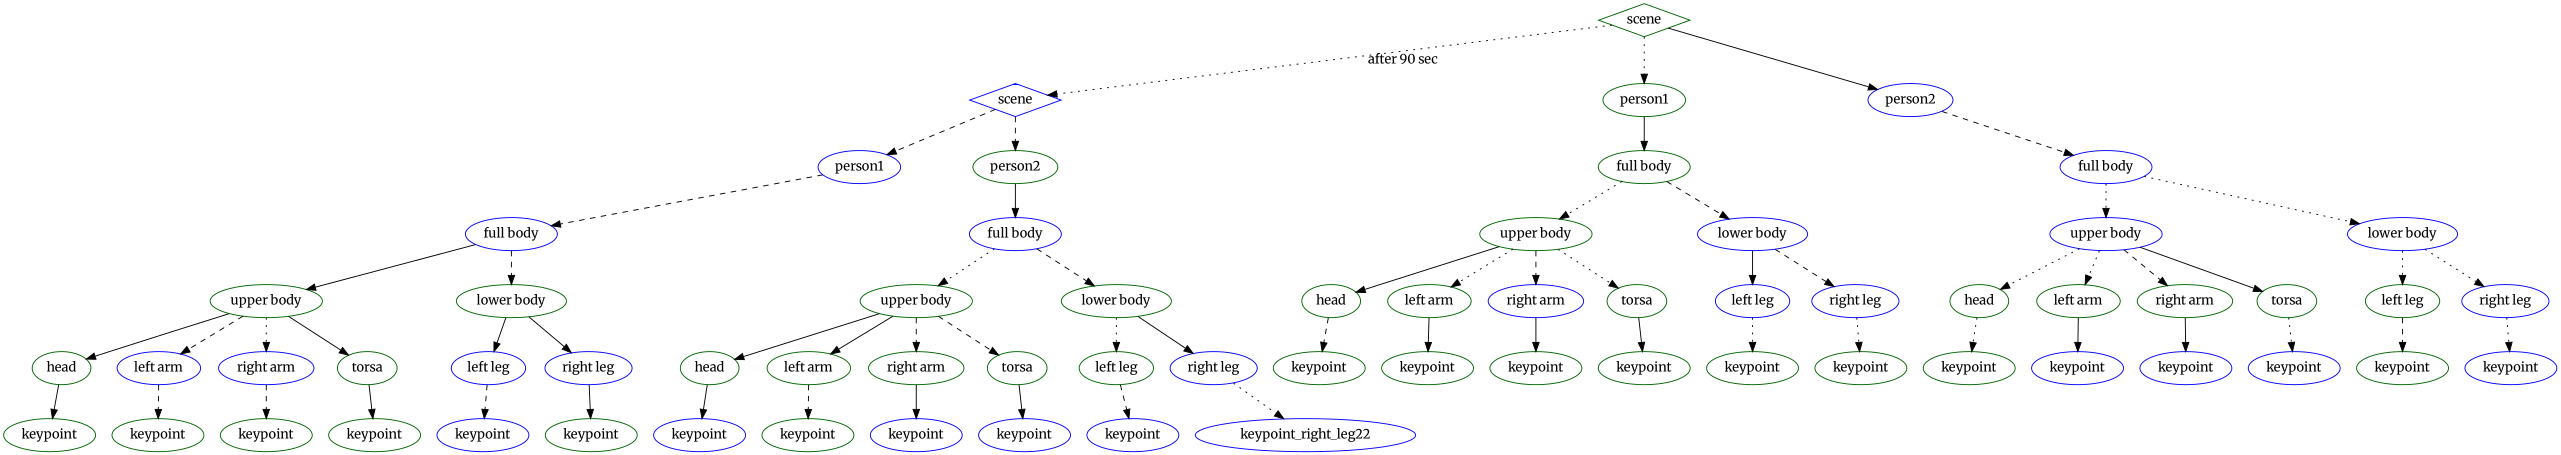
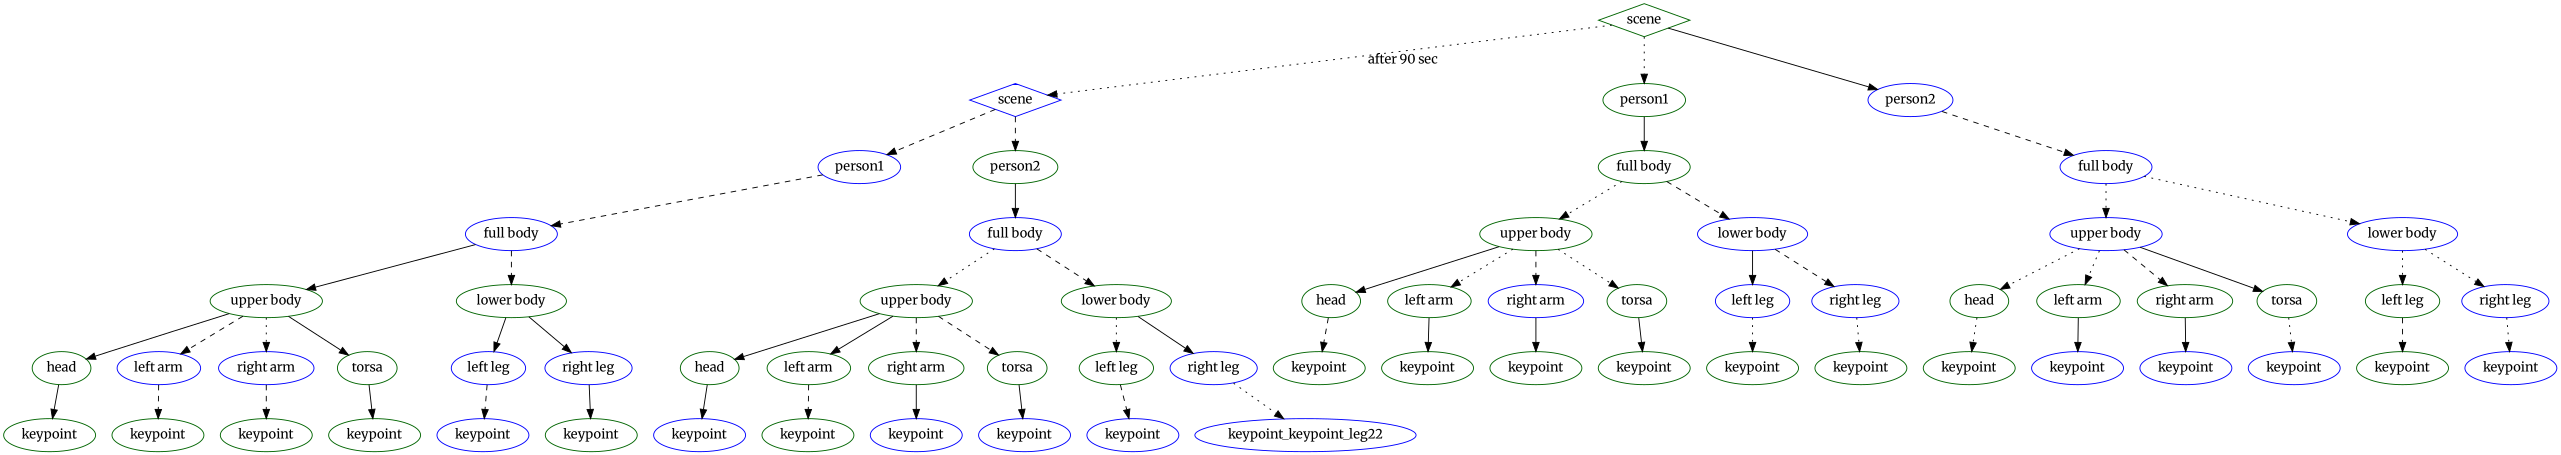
  digraph {
    fontname=Merriweather
    node [shape=oval color=darkgreen fontname=Merriweather beta=0]
    edge [style=solid fontname=Merriweather]
    n1 [label=scene shape=diamond beta=""]
    n2 [label=scene shape=diamond color=blue beta=""]
    n3 [action=sitting age=30 alpha=0.4 beta=0.6 cloth_style=half_sleeve gamma=0.2 gender=male glass=no hair_style=short hat=no label=person1]
    n4 [action=sitting age=30 alpha=0.35 beta=0.51 cloth_style=half_sleeve gamma=0.15 gender=female glass=no hair_style=short hat=no label=person2 color=blue]
    n5 [action=sitting age=30 alpha=0.4 beta=0.6 cloth_style=half_sleeve gamma=0.2 gender=male glass=no hair_style=short hat=no label=person1 color=blue]
    n6 [action=sitting age=30 alpha=0.35 beta=0.51 cloth_style=half_sleeve gamma=0.15 gender=female glass=no hair_style=short hat=no label=person2]
    n7 [action=sitting age=30 alpha=0.4 beta=0.42 cloth_style=half_sleeve gamma=0.1 gender=male glass=no hair_style=short hat=no label="full body"]
    n8 [action=sitting age=30 alpha=0.32 beta=0.38 cloth_style=half_sleeve gamma=0.1 gender=female glass=no hair_style=short hat=no label="full body" color=blue]
    n9 [action=standing age=30 alpha=0.8 beta=0.5 cloth_style=half_sleeve gamma=0.2 gender=male glass=no hair_style=short hat=no label="upper body"]
    n10 [alpha=0 gamma=0.32 label="lower body" color=blue]
    n11 [age=30 alpha=0.1 gamma=0.54 gender=male glass=no hair_style=short hat=no label=head]
    n12 [action=standing alpha=0.62 cloth_style=half_sleeve gamma=0.09 label="left arm"]
    n13 [action=standing alpha=0.54 cloth_style=half_sleeve gamma=0.01 label="right arm" color=blue]
    n14 [action=sitting alpha=0.68 cloth_style=half_sleeve gamma=0.3 gender=male hair_style=short label=torsa]
    n15 [alpha=0 gamma=0.2 label="left leg" color=blue]
    n16 [alpha=0 gamma=0.18 label="right leg" color=blue]
    n17 [label=keypoint beta=""]
    n18 [label=keypoint beta=""]
    n19 [label=keypoint beta=""]
    n20 [label=keypoint beta=""]
    n21 [label=keypoint beta=""]
    n22 [label=keypoint beta=""]
    n23 [action=sitting age=30 alpha=0.6 beta=0.29 cloth_style=half_sleeve gamma=0.12 gender=female glass=no hair_style=short hat=no label="upper body" color=blue]
    n24 [alpha=0 gamma=0.21 label="lower body" color=blue]
    n25 [action=sitting age=30 alpha=0.2 gamma=0.22 gender=female glass=no hair_style=short hat=no label=head]
    n26 [alpha=0 cloth_style=half_sleeve gamma=0.8 label="left arm"]
    n27 [action=sitting alpha=0.39 cloth_style=half_sleeve gamma=0.18 label="right arm"]
    n28 [action=sitting age=30 alpha=0.7 cloth_style=half_sleeve gamma=0.1 gender=female label=torsa]
    n29 [alpha=0 gamma=0.19 label="left leg"]
    n30 [alpha=0 gamma=0.19 label="right leg" color=blue]
    n31 [label=keypoint beta=""]
    n32 [label=keypoint color=blue beta=""]
    n33 [label=keypoint color=blue beta=""]
    n34 [label=keypoint color=blue beta=""]
    n35 [label=keypoint beta=""]
    n36 [label=keypoint color=blue beta=""]
    n37 [action=sitting age=30 alpha=0.4 beta=0.42 cloth_style=half_sleeve gamma=0.1 gender=male glass=no hair_style=short hat=no label="full body" color=blue]
    n38 [action=sitting age=30 alpha=0.32 beta=0.38 cloth_style=half_sleeve gamma=0.1 gender=female glass=no hair_style=short hat=no label="full body" color=blue]
    n39 [action=standing age=30 alpha=0.8 beta=0.5 cloth_style=half_sleeve gamma=0.2 gender=male glass=no hair_style=short hat=no label="upper body"]
    n40 [alpha=0 gamma=0.32 label="lower body"]
    n41 [age=30 alpha=0.1 gamma=0.54 gender=male glass=no hair_style=short hat=no label=head]
    n42 [action=standing alpha=0.62 cloth_style=half_sleeve gamma=0.09 label="left arm" color=blue]
    n43 [action=standing alpha=0.54 cloth_style=half_sleeve gamma=0.01 label="right arm" color=blue]
    n44 [action=sitting alpha=0.68 cloth_style=half_sleeve gamma=0.3 gender=male hair_style=short label=torsa]
    n45 [alpha=0 gamma=0.2 label="left leg" color=blue]
    n46 [alpha=0 gamma=0.18 label="right leg" color=blue]
    n47 [label=keypoint beta=""]
    n48 [label=keypoint beta=""]
    n49 [label=keypoint beta=""]
    n50 [label=keypoint beta=""]
    n51 [label=keypoint color=blue beta=""]
    n52 [label=keypoint beta=""]
    n53 [action=sitting age=30 alpha=0.6 beta=0.29 cloth_style=half_sleeve gamma=0.12 gender=female glass=no hair_style=short hat=no label="upper body"]
    n54 [alpha=0 gamma=0.21 label="lower body"]
    n55 [action=sitting age=30 alpha=0.2 gamma=0.22 gender=female glass=no hair_style=short hat=no label=head]
    n56 [alpha=0 cloth_style=half_sleeve gamma=0.8 label="left arm"]
    n57 [action=sitting alpha=0.39 cloth_style=half_sleeve gamma=0.18 label="right arm"]
    n58 [action=sitting age=30 alpha=0.7 cloth_style=half_sleeve gamma=0.1 gender=female label=torsa]
    n59 [alpha=0 gamma=0.19 label="left leg"]
    n60 [alpha=0 gamma=0.19 label="right leg" color=blue]
    n61 [label=keypoint color=blue beta=""]
    n62 [label=keypoint beta=""]
    n63 [label=keypoint color=blue beta=""]
    n64 [label=keypoint color=blue beta=""]
    n65 [label=keypoint color=blue beta=""]
-   keypoint_right_leg22 [color=blue shape="" beta=""]
+   keypoint_right_leg22 [color=blue label=keypoint_keypoint_leg22 shape="" beta=""]
    n1 -> n2 [label="after 90 sec" style=dotted]
    n1 -> n3 [style=dotted]
    n1 -> n4
    n2 -> n5 [style=dashed]
    n2 -> n6 [style=dashed]
    n3 -> n7
    n4 -> n8 [style=dashed]
    n5 -> n37 [style=dashed]
    n6 -> n38
    n7 -> n9 [style=dotted]
    n7 -> n10 [style=dashed]
    n8 -> n23 [style=dotted]
    n8 -> n24 [style=dotted]
    n9 -> n11
    n9 -> n12 [style=dotted]
    n9 -> n13 [style=dashed]
    n9 -> n14 [style=dotted]
    n10 -> n15
    n10 -> n16 [style=dashed]
    n11 -> n17 [style=dashed]
    n12 -> n18
    n13 -> n19
    n14 -> n20
    n15 -> n21 [style=dotted]
    n16 -> n22 [style=dotted]
    n23 -> n25 [style=dotted]
    n23 -> n26 [style=dotted]
    n23 -> n27 [style=dashed]
    n23 -> n28
    n24 -> n29 [style=dotted]
    n24 -> n30 [style=dotted]
    n25 -> n31 [style=dotted]
    n26 -> n32
    n27 -> n33
    n28 -> n34 [style=dotted]
    n29 -> n35 [style=dashed]
    n30 -> n36 [style=dotted]
    n37 -> n39
    n37 -> n40 [style=dashed]
    n38 -> n53 [style=dotted]
    n38 -> n54 [style=dashed]
    n39 -> n41
    n39 -> n42 [style=dashed]
    n39 -> n43 [style=dotted]
    n39 -> n44
    n40 -> n45
    n40 -> n46
    n41 -> n47
    n42 -> n48 [style=dashed]
    n43 -> n49 [style=dashed]
    n44 -> n50
    n45 -> n51 [style=dashed]
    n46 -> n52
    n53 -> n55
    n53 -> n56
    n53 -> n57 [style=dashed]
    n53 -> n58 [style=dashed]
    n54 -> n59 [style=dotted]
    n54 -> n60
    n55 -> n61
    n56 -> n62 [style=dashed]
    n57 -> n63
    n58 -> n64
    n59 -> n65 [style=dashed]
    n60 -> keypoint_right_leg22 [style=dotted]
  }
